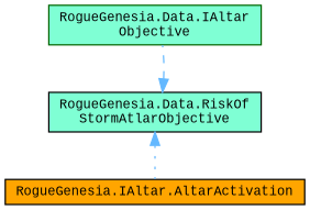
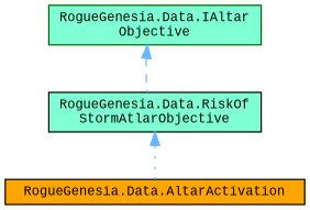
  digraph {
    fontname="Liberation Mono"
    node [color=black fillcolor=aquamarine fontname="Liberation Mono" fontsize=10 shape=box style=filled]
    edge [color=steelblue1 dir=back fontname="Liberation Mono" fontsize=10 labelfontname=Helvetica labelfontsize=10]
    n1 [color=darkgreen fontcolor=black height=0.2 label="RogueGenesia.Data.IAltar\lObjective" width=0.4]
    n2 [height=0.2 label="RogueGenesia.Data.RiskOf\lStormAtlarObjective" width=0.4]
-   n3 [fillcolor=orange height=0.2 label="RogueGenesia.IAltar.AltarActivation" width=0.4]
-   n2 -> n1 [style=dashed]
+   n3 [fillcolor=orange height=0.2 label="RogueGenesia.Data.AltarActivation" width=0.4]
+   n1 -> n2 [style=dashed]
    n2 -> n3 [style=dotted]
  }
